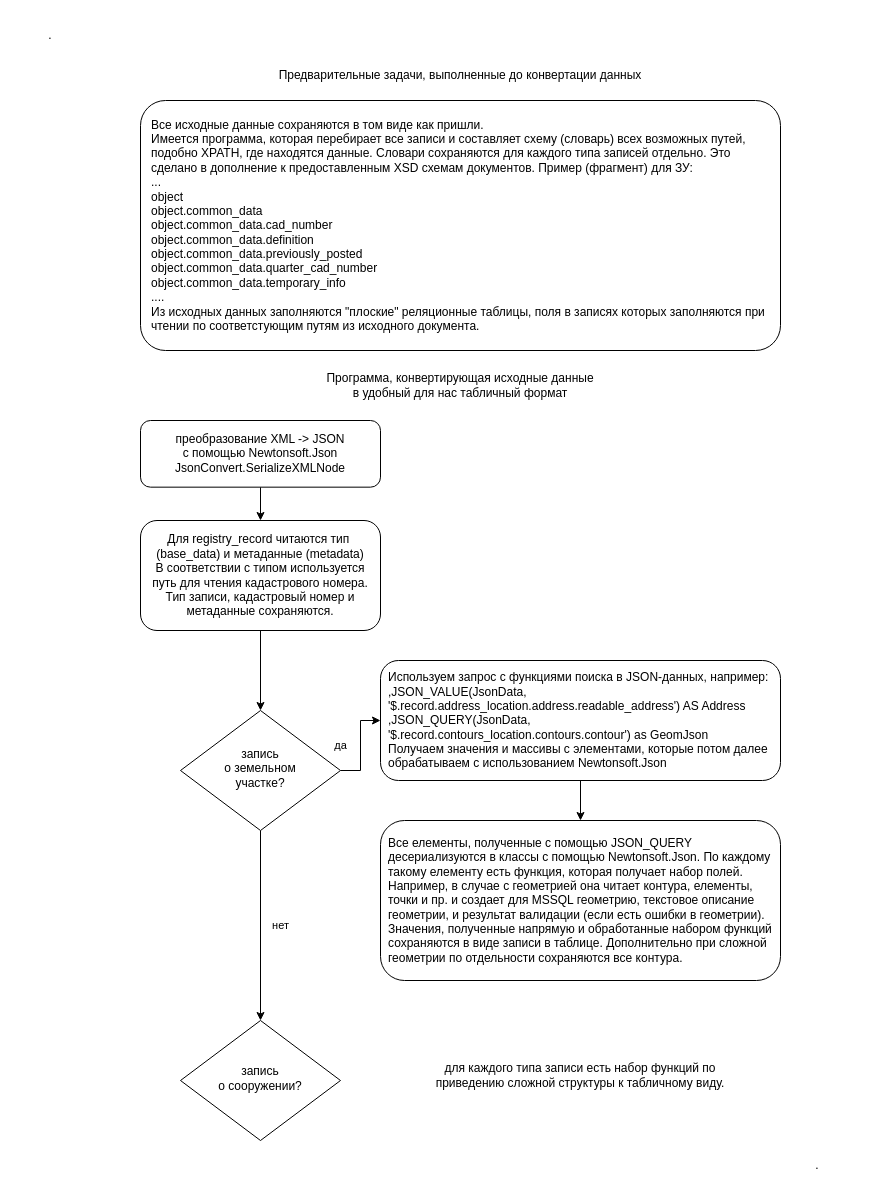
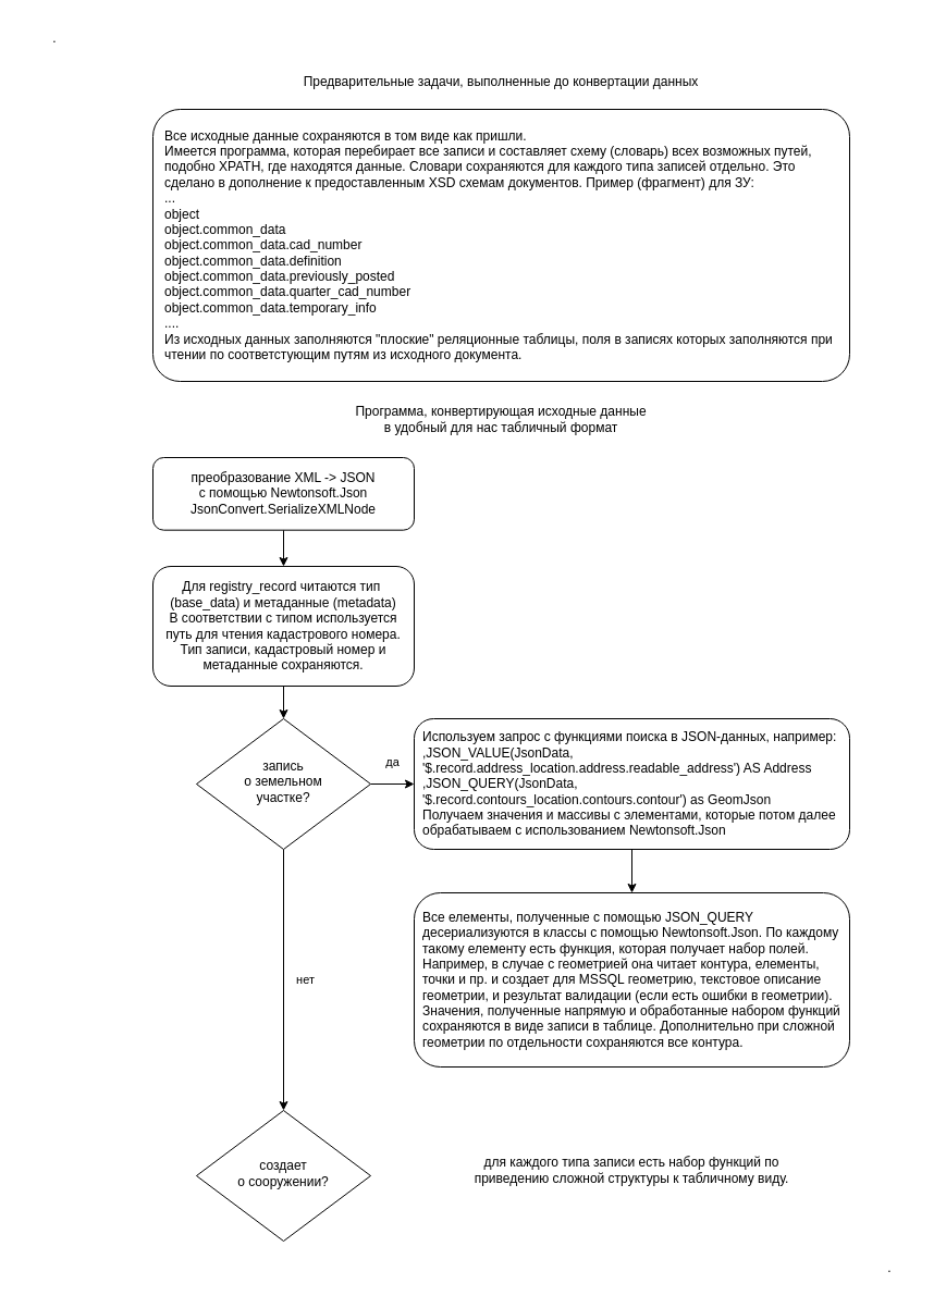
  <mxCell id="0" />
  <mxCell id="1" parent="0" />
  <mxCell id="2" value="" style="edgeStyle=orthogonalEdgeStyle;rounded=0;orthogonalLoop=1;jettySize=auto;html=1;" edge="1" parent="1" source="3" target="14"><mxGeometry relative="1" as="geometry" /></mxCell>
  <mxCell id="3" value="преобразование XML -&amp;gt; JSON&lt;br&gt;с помощью Newtonsoft.Json JsonConvert.SerializeXMLNode" style="rounded=1;whiteSpace=wrap;html=1;fontSize=12;glass=0;strokeWidth=1;shadow=0;" parent="1" vertex="1"><mxGeometry x="140" y="420" width="240" height="66.67" as="geometry" /></mxCell>
  <mxCell id="4" value="нет" style="edgeStyle=orthogonalEdgeStyle;rounded=0;orthogonalLoop=1;jettySize=auto;html=1;" edge="1" parent="1" source="6" target="9"><mxGeometry y="20" relative="1" as="geometry"><mxPoint as="offset" /></mxGeometry></mxCell>
  <mxCell id="5" value="да" style="edgeStyle=orthogonalEdgeStyle;rounded=0;orthogonalLoop=1;jettySize=auto;html=1;" edge="1" parent="1" source="6" target="8"><mxGeometry y="20" relative="1" as="geometry"><mxPoint as="offset" /></mxGeometry></mxCell>
- <mxCell id="6" value="запись &lt;br&gt;о земельном &lt;br&gt;участке?" style="rhombus;whiteSpace=wrap;html=1;shadow=0;fontFamily=Helvetica;fontSize=12;align=center;strokeWidth=1;spacing=6;spacingTop=-4;" parent="1" vertex="1"><mxGeometry x="180" y="710" width="160" height="120" as="geometry" /></mxCell>
+ <mxCell id="6" value="запись &lt;br&gt;о земельном &lt;br&gt;участке?" style="rhombus;whiteSpace=wrap;html=1;shadow=0;fontFamily=Helvetica;fontSize=12;align=center;strokeWidth=1;spacing=6;spacingTop=-4;" parent="1" vertex="1"><mxGeometry x="180" y="660" width="160" height="120" as="geometry" /></mxCell>
  <mxCell id="7" value="" style="edgeStyle=orthogonalEdgeStyle;rounded=0;orthogonalLoop=1;jettySize=auto;html=1;" edge="1" parent="1" source="8" target="15"><mxGeometry relative="1" as="geometry" /></mxCell>
  <mxCell id="8" value="&lt;div&gt;Используем запрос c функциями поиска в JSON-данных, например:&lt;/div&gt;&lt;div&gt;,JSON_VALUE(JsonData, '$.record.address_location.address.readable_address') AS Address&lt;/div&gt;&lt;div&gt;,JSON_QUERY(JsonData, '$.record.contours_location.contours.contour') as GeomJson&lt;/div&gt;&lt;div&gt;Получаем значения и массивы с элементами, которые потом далее обрабатываем с использованием Newtonsoft.Json&lt;/div&gt;" style="rounded=1;whiteSpace=wrap;html=1;fontSize=12;glass=0;strokeWidth=1;shadow=0;spacingTop=6;spacingBottom=6;spacingRight=6;spacingLeft=6;align=left;" parent="1" vertex="1"><mxGeometry x="380" y="660" width="400" height="120" as="geometry" /></mxCell>
- <mxCell id="9" value="запись&lt;br&gt;о сооружении?" style="rhombus;whiteSpace=wrap;html=1;shadow=0;fontFamily=Helvetica;fontSize=12;align=center;strokeWidth=1;spacing=6;spacingTop=-4;" parent="1" vertex="1"><mxGeometry x="180" y="1020" width="160" height="120" as="geometry" /></mxCell>
+ <mxCell id="9" value="создает&lt;br&gt;о сооружении?" style="rhombus;whiteSpace=wrap;html=1;shadow=0;fontFamily=Helvetica;fontSize=12;align=center;strokeWidth=1;spacing=6;spacingTop=-4;" parent="1" vertex="1"><mxGeometry x="180" y="1020" width="160" height="120" as="geometry" /></mxCell>
  <mxCell id="10" value="&lt;div style=&quot;text-align: left;&quot;&gt;Все исходные данные сохраняются в том виде как пришли.&lt;/div&gt;&lt;div style=&quot;text-align: left;&quot;&gt;Имеется программа, которая перебирает все записи и составляет схему (словарь) всех возможных путей, подобно XPATH, где находятся данные. Словари сохраняются для каждого типа записей отдельно. Это сделано в дополнение к предоставленным XSD схемам документов. Пример (фрагмент) для ЗУ:&lt;/div&gt;&lt;div style=&quot;text-align: left;&quot;&gt;...&lt;/div&gt;&lt;div style=&quot;text-align: left;&quot;&gt;object&lt;/div&gt;&lt;div style=&quot;text-align: left;&quot;&gt;object.common_data&lt;/div&gt;&lt;div style=&quot;text-align: left;&quot;&gt;object.common_data.cad_number&lt;/div&gt;&lt;div style=&quot;text-align: left;&quot;&gt;object.common_data.definition&lt;/div&gt;&lt;div style=&quot;text-align: left;&quot;&gt;object.common_data.previously_posted&lt;/div&gt;&lt;div style=&quot;text-align: left;&quot;&gt;object.common_data.quarter_cad_number&lt;/div&gt;&lt;div style=&quot;text-align: left;&quot;&gt;object.common_data.temporary_info&lt;/div&gt;&lt;div style=&quot;text-align: left;&quot;&gt;....&lt;/div&gt;&lt;div style=&quot;text-align: left;&quot;&gt;Из исходных данных заполняются &quot;плоские&quot; реляционные таблицы, поля в записях которых заполняются при чтении по соответстующим путям из исходного документа.&lt;/div&gt;" style="rounded=1;whiteSpace=wrap;html=1;arcSize=10;spacingLeft=10;spacingTop=6;spacingBottom=6;spacingRight=6;" vertex="1" parent="1"><mxGeometry x="140" y="100" width="640" height="250" as="geometry" /></mxCell>
  <mxCell id="11" value="Программа, конвертирующая исходные данные&lt;br&gt;в удобный для нас табличный формат" style="text;html=1;strokeColor=none;fillColor=none;align=center;verticalAlign=middle;whiteSpace=wrap;rounded=0;" vertex="1" parent="1"><mxGeometry x="260" y="370" width="400" height="30" as="geometry" /></mxCell>
  <mxCell id="12" value="Предварительные задачи, выполненные до конвертации данных" style="text;html=1;strokeColor=none;fillColor=none;align=center;verticalAlign=middle;whiteSpace=wrap;rounded=0;" vertex="1" parent="1"><mxGeometry x="260" y="60" width="400" height="30" as="geometry" /></mxCell>
  <mxCell id="13" value="" style="edgeStyle=orthogonalEdgeStyle;rounded=0;orthogonalLoop=1;jettySize=auto;html=1;" edge="1" parent="1" source="14" target="6"><mxGeometry relative="1" as="geometry" /></mxCell>
  <mxCell id="14" value="Для registry_record читаются тип&amp;nbsp; (base_data) и метаданные (metadata)&lt;br&gt;В соответствии с типом используется путь для чтения кадастрового номера.&lt;br&gt;Тип записи, кадастровый номер и метаданные сохраняются." style="rounded=1;whiteSpace=wrap;html=1;spacingTop=6;spacingBottom=6;spacingRight=6;spacingLeft=6;" vertex="1" parent="1"><mxGeometry x="140" y="520" width="240" height="110" as="geometry" /></mxCell>
  <mxCell id="15" value="Все елементы, полученные с помощью JSON_QUERY десериализуются в классы с помощью Newtonsoft.Json. По каждому такому елементу есть функция, которая получает набор полей. Например, в случае с геометрией она читает контура, елементы, точки и пр. и создает для MSSQL геометрию, текстовое описание геометрии, и результат валидации (если есть ошибки в геометрии).&lt;br&gt;Значения, полученные напрямую и обработанные набором функций сохраняются в виде записи в таблице. Дополнительно при сложной геометрии по отдельности сохраняются все контура." style="rounded=1;whiteSpace=wrap;html=1;fontSize=12;glass=0;strokeWidth=1;shadow=0;spacingTop=6;spacingBottom=6;spacingRight=6;spacingLeft=6;align=left;" vertex="1" parent="1"><mxGeometry x="380" y="820" width="400" height="160" as="geometry" /></mxCell>
  <mxCell id="16" value="для каждого типа записи есть набор функций по приведению сложной структуры к табличному виду." style="text;html=1;strokeColor=none;fillColor=none;align=center;verticalAlign=middle;whiteSpace=wrap;rounded=0;" vertex="1" parent="1"><mxGeometry x="420" y="1060" width="320" height="30" as="geometry" /></mxCell>
  <mxCell id="17" value="." style="text;html=1;strokeColor=none;fillColor=none;align=center;verticalAlign=middle;whiteSpace=wrap;rounded=0;" vertex="1" parent="1"><mxGeometry width="60" height="30" as="geometry" x="20" y="20" /></mxCell>
  <mxCell id="18" value="." style="text;html=1;strokeColor=none;fillColor=none;align=center;verticalAlign=middle;whiteSpace=wrap;rounded=0;" vertex="1" parent="1"><mxGeometry x="787" y="1150" width="60" height="30" as="geometry" /></mxCell>
